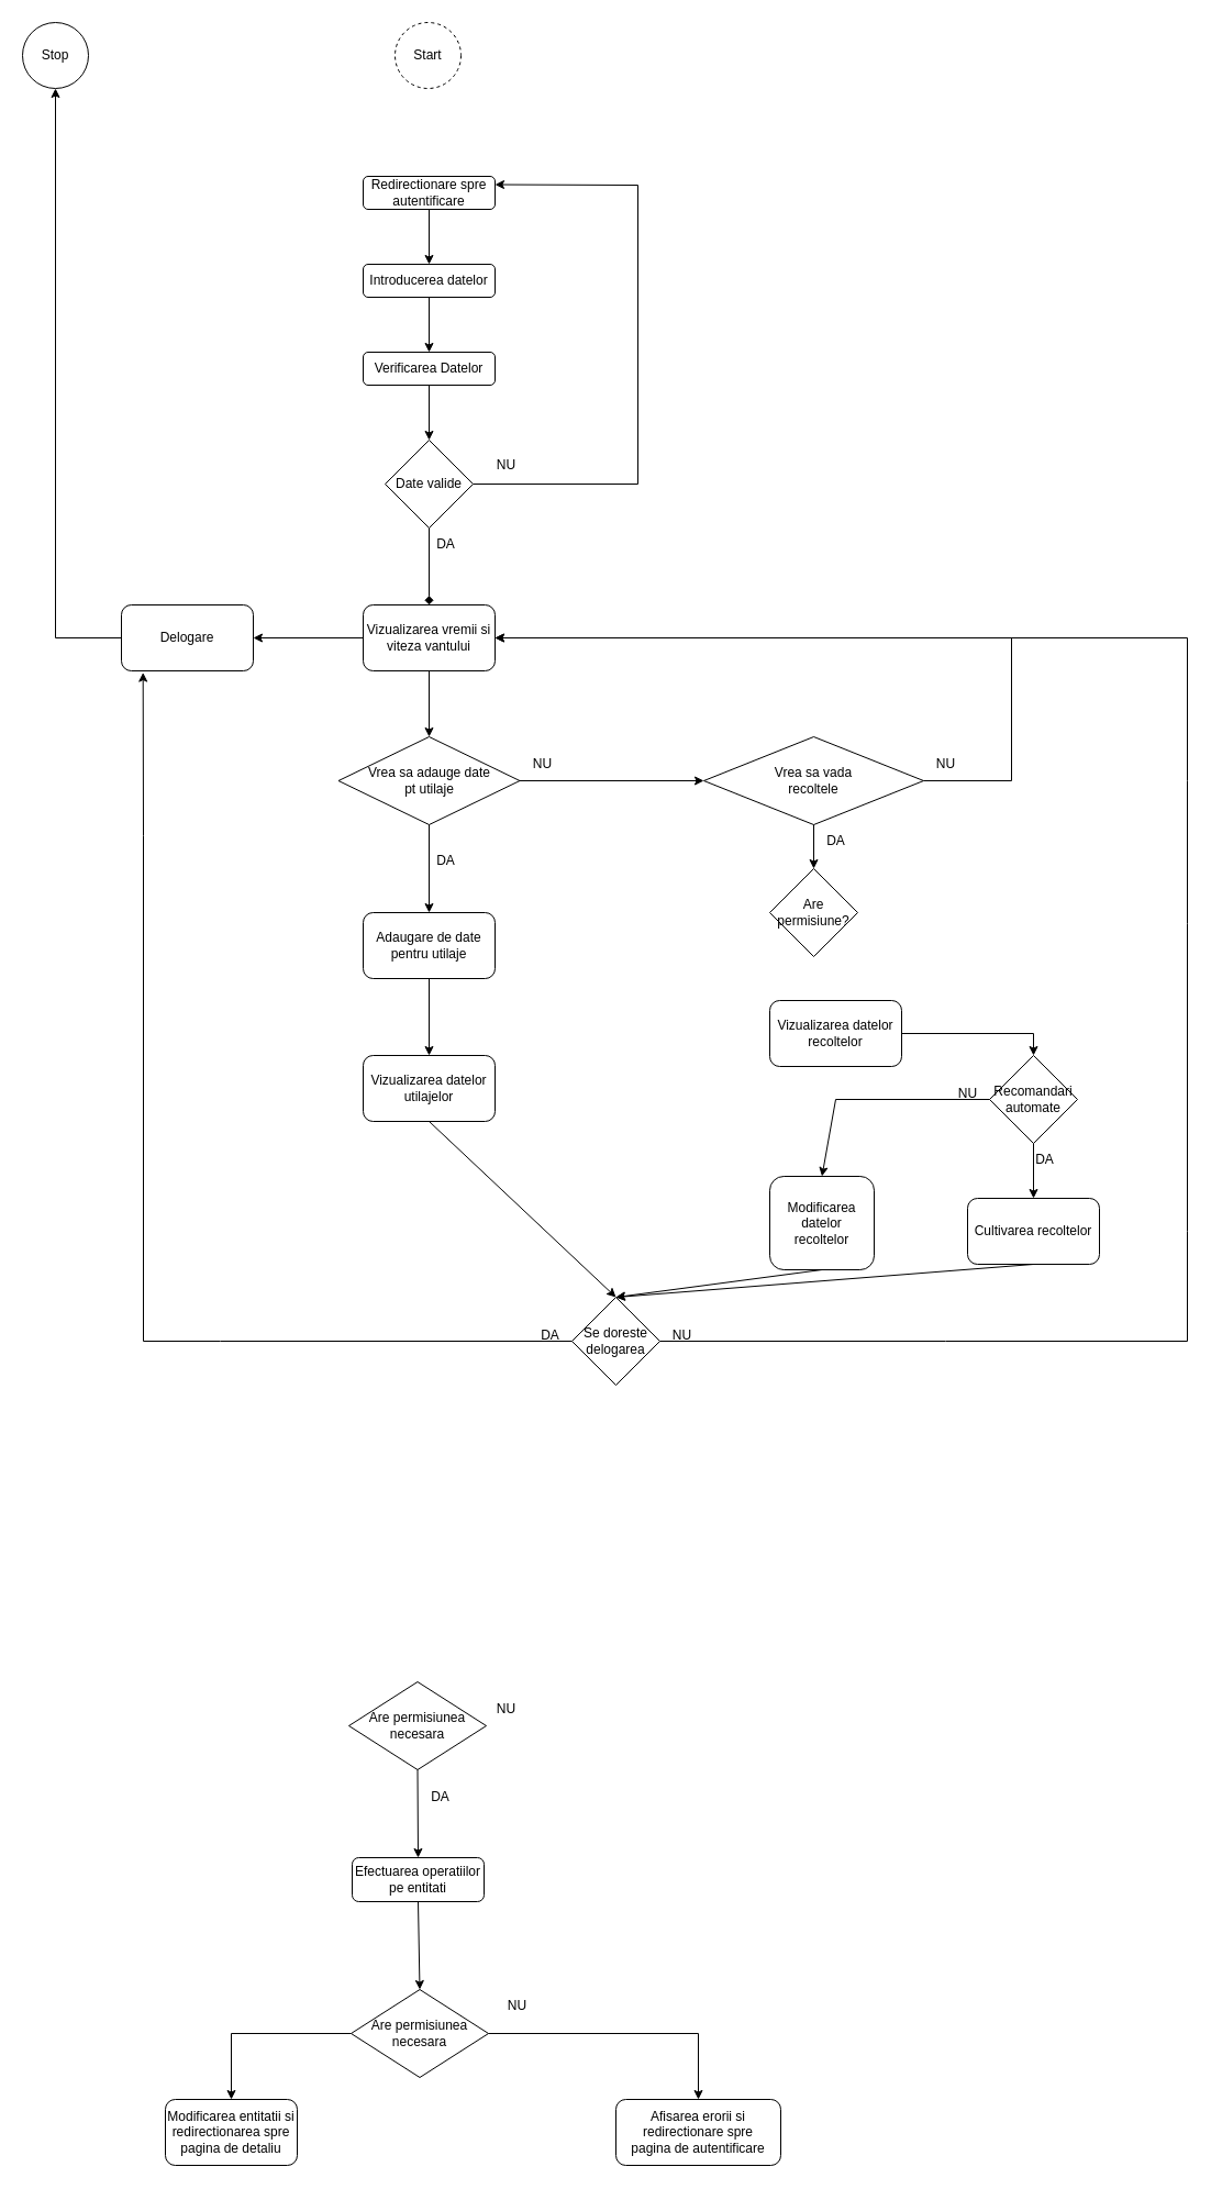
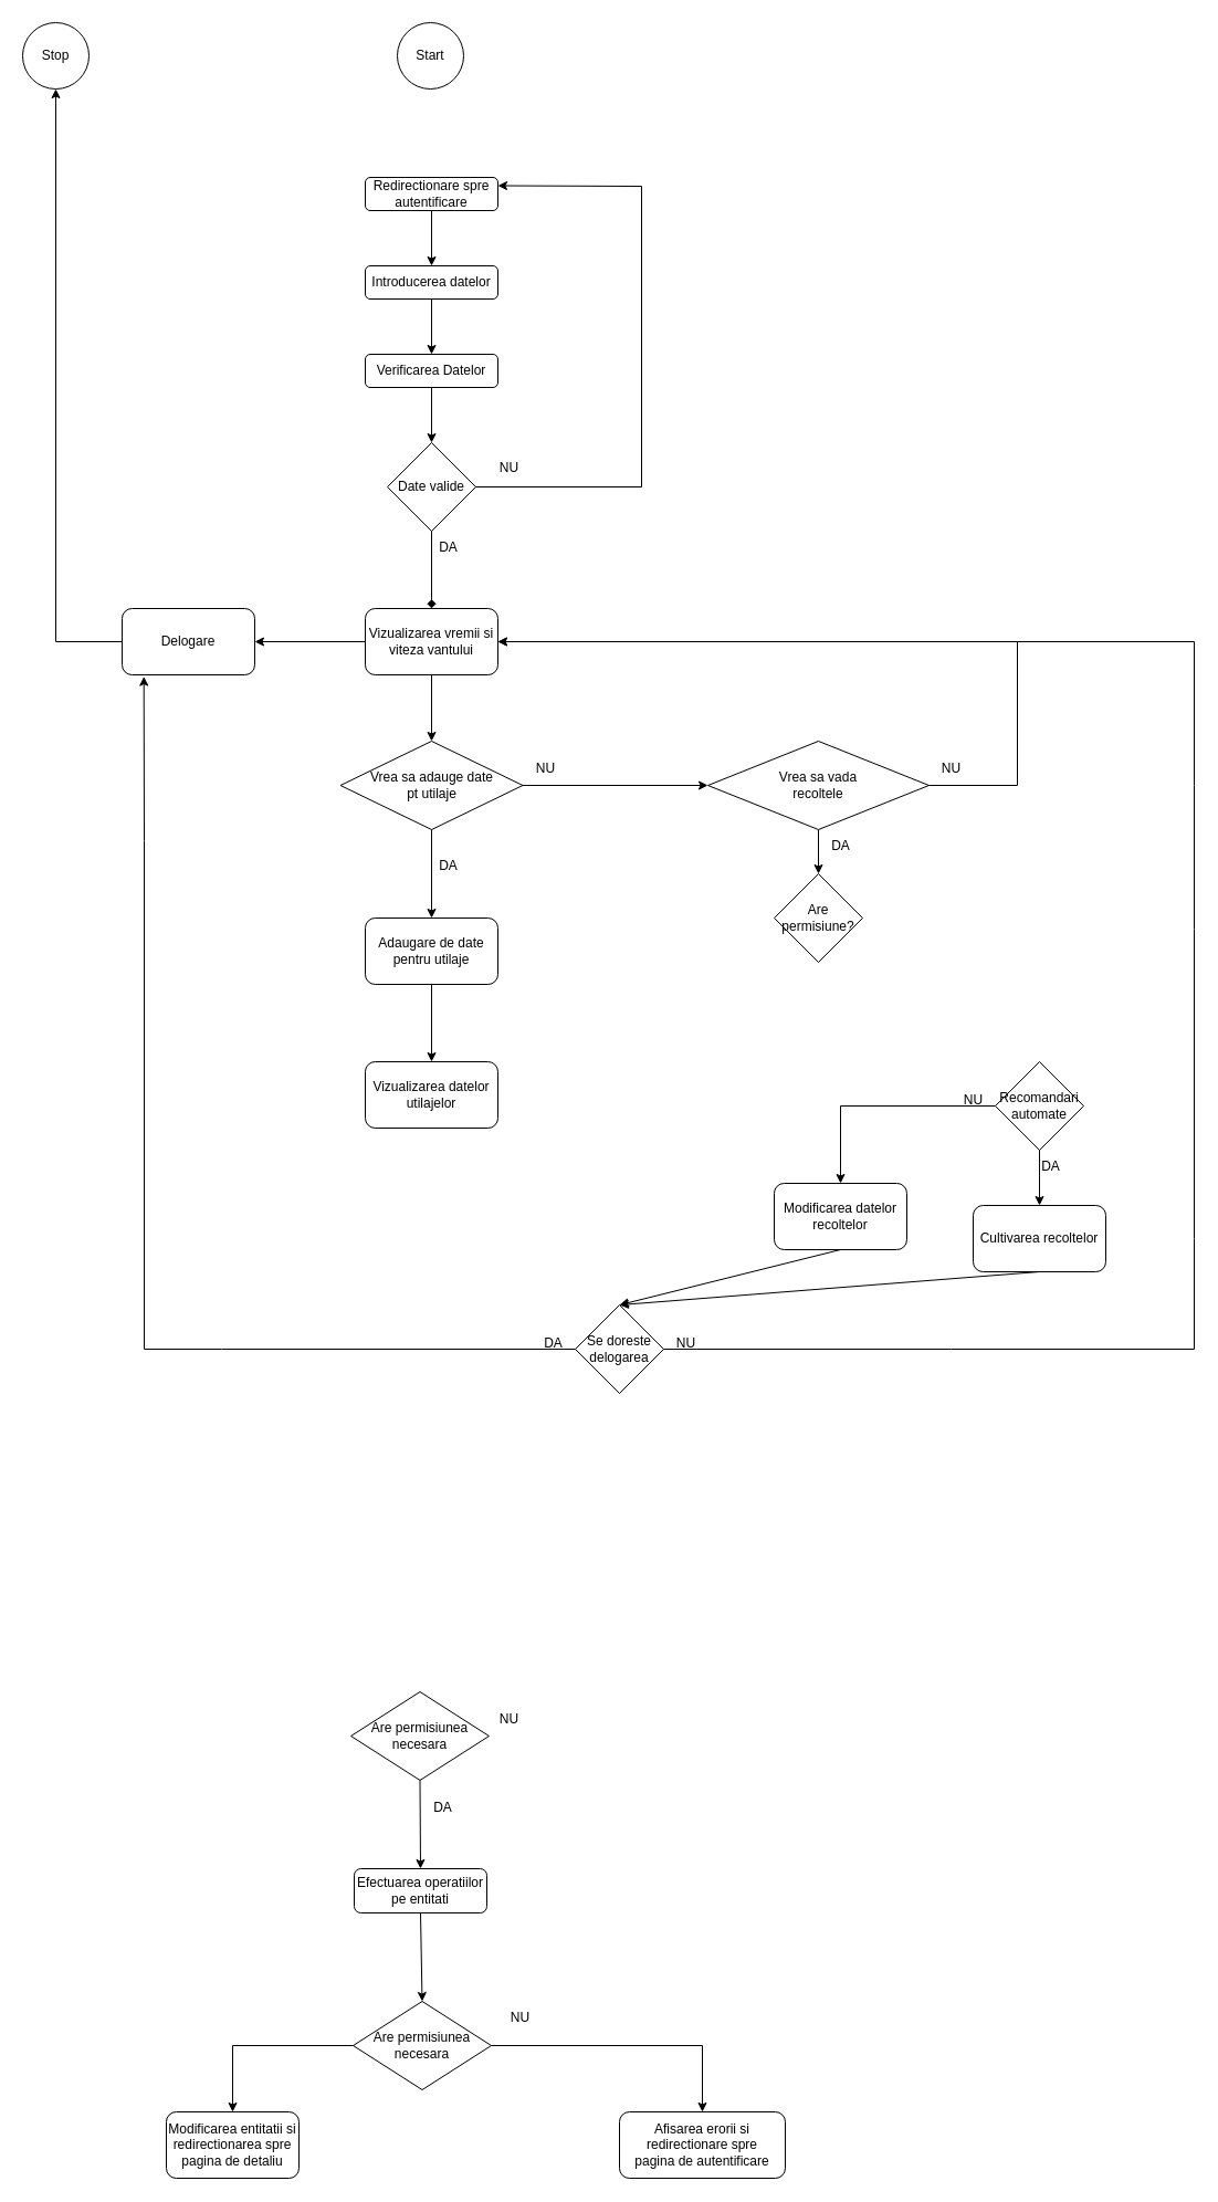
  <mxCell id="0" />
  <mxCell id="1" parent="0" />
  <mxCell id="2" value="Introducerea datelor" style="rounded=1;whiteSpace=wrap;html=1;" vertex="1" parent="1"><mxGeometry x="330" y="240" width="120" height="30" as="geometry" /></mxCell>
  <mxCell id="3" value="" style="endArrow=classic;html=1;rounded=0;exitX=0.5;exitY=1;exitDx=0;exitDy=0;entryX=0.5;entryY=0;entryDx=0;entryDy=0;" edge="1" parent="1" source="2" target="4"><mxGeometry width="50" height="50" relative="1" as="geometry"><mxPoint x="400" y="500" as="sourcePoint" /><mxPoint x="390" y="320" as="targetPoint" /></mxGeometry></mxCell>
  <mxCell id="4" value="Verificarea Datelor" style="rounded=1;whiteSpace=wrap;html=1;" vertex="1" parent="1"><mxGeometry x="330" y="320" width="120" height="30" as="geometry" /></mxCell>
  <mxCell id="5" value="Date valide" style="rhombus;whiteSpace=wrap;html=1;" vertex="1" parent="1"><mxGeometry x="350" y="400" width="80" height="80" as="geometry" /></mxCell>
  <mxCell id="6" value="Redirectionare spre&lt;div&gt;autentificare&lt;/div&gt;" style="rounded=1;whiteSpace=wrap;html=1;" vertex="1" parent="1"><mxGeometry x="330" y="160" width="120" height="30" as="geometry" /></mxCell>
  <mxCell id="7" value="" style="endArrow=classic;html=1;rounded=0;exitX=0.5;exitY=1;exitDx=0;exitDy=0;entryX=0.5;entryY=0;entryDx=0;entryDy=0;" edge="1" parent="1" source="6" target="2"><mxGeometry width="50" height="50" relative="1" as="geometry"><mxPoint x="400" y="380" as="sourcePoint" /><mxPoint x="450" y="330" as="targetPoint" /></mxGeometry></mxCell>
  <mxCell id="8" value="NU" style="text;html=1;align=center;verticalAlign=middle;resizable=0;points=[];autosize=1;strokeColor=none;fillColor=none;" vertex="1" parent="1"><mxGeometry x="440" y="408" width="40" height="30" as="geometry" /></mxCell>
  <mxCell id="9" value="" style="endArrow=diamond;html=1;rounded=0;exitX=0.5;exitY=1;exitDx=0;exitDy=0;entryX=0.5;entryY=0;entryDx=0;entryDy=0;" edge="1" parent="1" source="5" target="12"><mxGeometry width="50" height="50" relative="1" as="geometry"><mxPoint x="400" y="380" as="sourcePoint" /><mxPoint x="390" y="530" as="targetPoint" /></mxGeometry></mxCell>
  <mxCell id="10" value="DA" style="text;html=1;align=center;verticalAlign=middle;resizable=0;points=[];autosize=1;strokeColor=none;fillColor=none;" vertex="1" parent="1"><mxGeometry x="385" y="480" width="40" height="30" as="geometry" /></mxCell>
  <mxCell id="11" value="" style="endArrow=classic;html=1;rounded=0;exitX=0.5;exitY=1;exitDx=0;exitDy=0;entryX=0.5;entryY=0;entryDx=0;entryDy=0;" edge="1" parent="1" source="4" target="5"><mxGeometry width="50" height="50" relative="1" as="geometry"><mxPoint x="400" y="380" as="sourcePoint" /><mxPoint x="450" y="330" as="targetPoint" /></mxGeometry></mxCell>
  <mxCell id="12" value="Vizualizarea vremii si viteza vantului" style="rounded=1;whiteSpace=wrap;html=1;" vertex="1" parent="1"><mxGeometry x="330" y="550" width="120" height="60" as="geometry" /></mxCell>
  <mxCell id="13" value="Efectuarea operatiilor&lt;div&gt;pe entitati&lt;/div&gt;" style="rounded=1;whiteSpace=wrap;html=1;" vertex="1" parent="1"><mxGeometry x="320" y="1690" width="120" height="40" as="geometry" /></mxCell>
  <mxCell id="14" value="Are permisiunea necesara" style="rhombus;whiteSpace=wrap;html=1;" vertex="1" parent="1"><mxGeometry x="317" y="1530" width="125" height="80" as="geometry" /></mxCell>
  <mxCell id="15" value="" style="endArrow=classic;html=1;rounded=0;exitX=0.5;exitY=1;exitDx=0;exitDy=0;entryX=0.5;entryY=0;entryDx=0;entryDy=0;" edge="1" parent="1" source="14" target="13"><mxGeometry width="50" height="50" relative="1" as="geometry"><mxPoint x="390" y="1600" as="sourcePoint" /><mxPoint x="440" y="1550" as="targetPoint" /></mxGeometry></mxCell>
  <mxCell id="16" value="DA" style="text;html=1;align=center;verticalAlign=middle;resizable=0;points=[];autosize=1;strokeColor=none;fillColor=none;" vertex="1" parent="1"><mxGeometry x="380" y="1620" width="40" height="30" as="geometry" /></mxCell>
  <mxCell id="17" value="NU" style="text;html=1;align=center;verticalAlign=middle;resizable=0;points=[];autosize=1;strokeColor=none;fillColor=none;" vertex="1" parent="1"><mxGeometry x="440" y="1540" width="40" height="30" as="geometry" /></mxCell>
  <mxCell id="18" value="Are permisiunea necesara" style="rhombus;whiteSpace=wrap;html=1;" vertex="1" parent="1"><mxGeometry x="319" y="1810" width="125" height="80" as="geometry" /></mxCell>
  <mxCell id="19" value="" style="endArrow=classic;html=1;rounded=0;exitX=0.5;exitY=1;exitDx=0;exitDy=0;entryX=0.5;entryY=0;entryDx=0;entryDy=0;" edge="1" parent="1" source="13" target="18"><mxGeometry width="50" height="50" relative="1" as="geometry"><mxPoint x="380" y="1700" as="sourcePoint" /><mxPoint x="430" y="1650" as="targetPoint" /></mxGeometry></mxCell>
  <mxCell id="20" value="" style="endArrow=classic;html=1;rounded=0;exitX=1;exitY=0.5;exitDx=0;exitDy=0;entryX=0.5;entryY=0;entryDx=0;entryDy=0;" edge="1" parent="1" source="18" target="22"><mxGeometry width="50" height="50" relative="1" as="geometry"><mxPoint x="590" y="1850" as="sourcePoint" /><mxPoint x="640" y="1850" as="targetPoint" /><Array as="points"><mxPoint x="635" y="1850" /></Array></mxGeometry></mxCell>
  <mxCell id="21" value="NU" style="text;html=1;align=center;verticalAlign=middle;resizable=0;points=[];autosize=1;strokeColor=none;fillColor=none;" vertex="1" parent="1"><mxGeometry x="450" y="1810" width="40" height="30" as="geometry" /></mxCell>
  <mxCell id="22" value="Afisarea erorii si redirectionare spre&lt;div&gt;pagina de autentificare&lt;/div&gt;" style="rounded=1;whiteSpace=wrap;html=1;" vertex="1" parent="1"><mxGeometry x="560" y="1910" width="150" height="60" as="geometry" /></mxCell>
  <mxCell id="23" value="Modificarea entitatii si redirectionarea spre pagina de detaliu" style="rounded=1;whiteSpace=wrap;html=1;" vertex="1" parent="1"><mxGeometry x="150" y="1910" width="120" height="60" as="geometry" /></mxCell>
  <mxCell id="24" value="" style="endArrow=classic;html=1;rounded=0;exitX=0;exitY=0.5;exitDx=0;exitDy=0;entryX=0.5;entryY=0;entryDx=0;entryDy=0;" edge="1" parent="1" source="18" target="23"><mxGeometry width="50" height="50" relative="1" as="geometry"><mxPoint x="310" y="1850" as="sourcePoint" /><mxPoint x="180" y="1850" as="targetPoint" /><Array as="points"><mxPoint x="210" y="1850" /></Array></mxGeometry></mxCell>
  <mxCell id="25" value="Delogare" style="rounded=1;whiteSpace=wrap;html=1;" vertex="1" parent="1"><mxGeometry x="110" y="550" width="120" height="60" as="geometry" /></mxCell>
- <mxCell id="26" value="Start" style="ellipse;whiteSpace=wrap;html=1;aspect=fixed;dashed=1;" vertex="1" parent="1"><mxGeometry x="359" y="20" width="60" height="60" as="geometry" /></mxCell>
+ <mxCell id="26" value="Start" style="ellipse;whiteSpace=wrap;html=1;aspect=fixed;" vertex="1" parent="1"><mxGeometry x="359" y="20" width="60" height="60" as="geometry" /></mxCell>
  <mxCell id="27" value="" style="endArrow=classic;html=1;rounded=0;exitX=1;exitY=0.5;exitDx=0;exitDy=0;entryX=1;entryY=0.25;entryDx=0;entryDy=0;" edge="1" parent="1" source="5" target="6"><mxGeometry width="50" height="50" relative="1" as="geometry"><mxPoint x="370" y="210" as="sourcePoint" /><mxPoint x="420" y="160" as="targetPoint" /><Array as="points"><mxPoint x="580" y="440" /><mxPoint x="580" y="168" /></Array></mxGeometry></mxCell>
  <mxCell id="28" value="" style="endArrow=classic;html=1;rounded=0;exitX=0;exitY=0.5;exitDx=0;exitDy=0;entryX=1;entryY=0.5;entryDx=0;entryDy=0;" edge="1" parent="1" source="12" target="25"><mxGeometry width="50" height="50" relative="1" as="geometry"><mxPoint x="370" y="560" as="sourcePoint" /><mxPoint x="420" y="510" as="targetPoint" /></mxGeometry></mxCell>
- <mxCell id="29" value="Vizualizarea datelor&lt;div&gt;recoltelor&lt;/div&gt;" style="rounded=1;whiteSpace=wrap;html=1;" vertex="1" parent="1"><mxGeometry x="700" y="910" width="120" height="60" as="geometry" /></mxCell>
- <mxCell id="30" value="Modificarea datelor&lt;div&gt;recoltelor&lt;/div&gt;" style="rounded=1;whiteSpace=wrap;html=1;" vertex="1" parent="1"><mxGeometry x="700" y="1070" width="95" height="85" as="geometry" /></mxCell>
+ <mxCell id="30" value="Modificarea datelor&lt;div&gt;recoltelor&lt;/div&gt;" style="rounded=1;whiteSpace=wrap;html=1;" vertex="1" parent="1"><mxGeometry x="700" y="1070" width="120" height="60" as="geometry" /></mxCell>
  <mxCell id="31" value="Adaugare de date pentru utilaje" style="rounded=1;whiteSpace=wrap;html=1;" vertex="1" parent="1"><mxGeometry x="330" y="830" width="120" height="60" as="geometry" /></mxCell>
  <mxCell id="32" value="Cultivarea recoltelor" style="rounded=1;whiteSpace=wrap;html=1;" vertex="1" parent="1"><mxGeometry x="880" y="1090" width="120" height="60" as="geometry" /></mxCell>
  <mxCell id="33" value="Vizualizarea datelor&lt;div&gt;utilajelor&lt;/div&gt;" style="rounded=1;whiteSpace=wrap;html=1;" vertex="1" parent="1"><mxGeometry x="330" y="960" width="120" height="60" as="geometry" /></mxCell>
  <mxCell id="34" value="" style="endArrow=classic;html=1;rounded=0;exitX=0.5;exitY=1;exitDx=0;exitDy=0;entryX=0.5;entryY=0;entryDx=0;entryDy=0;" edge="1" parent="1" source="31" target="33"><mxGeometry width="50" height="50" relative="1" as="geometry"><mxPoint x="420" y="920" as="sourcePoint" /><mxPoint x="470" y="870" as="targetPoint" /></mxGeometry></mxCell>
  <mxCell id="35" value="Vrea sa adauge date&lt;div&gt;pt utilaje&lt;/div&gt;" style="rhombus;whiteSpace=wrap;html=1;" vertex="1" parent="1"><mxGeometry x="307.5" y="670" width="165" height="80" as="geometry" /></mxCell>
  <mxCell id="36" value="" style="endArrow=classic;html=1;rounded=0;exitX=0.5;exitY=1;exitDx=0;exitDy=0;entryX=0.5;entryY=0;entryDx=0;entryDy=0;" edge="1" parent="1" source="12" target="35"><mxGeometry width="50" height="50" relative="1" as="geometry"><mxPoint x="480" y="830" as="sourcePoint" /><mxPoint x="530" y="780" as="targetPoint" /></mxGeometry></mxCell>
  <mxCell id="37" value="" style="endArrow=classic;html=1;rounded=0;exitX=0.5;exitY=1;exitDx=0;exitDy=0;entryX=0.5;entryY=0;entryDx=0;entryDy=0;" edge="1" parent="1" source="35" target="31"><mxGeometry width="50" height="50" relative="1" as="geometry"><mxPoint x="480" y="830" as="sourcePoint" /><mxPoint x="530" y="780" as="targetPoint" /></mxGeometry></mxCell>
  <mxCell id="38" value="DA" style="text;html=1;align=center;verticalAlign=middle;resizable=0;points=[];autosize=1;strokeColor=none;fillColor=none;" vertex="1" parent="1"><mxGeometry x="385" y="768" width="40" height="30" as="geometry" /></mxCell>
  <mxCell id="39" value="Vrea sa vada&lt;div&gt;recoltele&lt;/div&gt;" style="rhombus;whiteSpace=wrap;html=1;" vertex="1" parent="1"><mxGeometry x="640" y="670" width="200" height="80" as="geometry" /></mxCell>
  <mxCell id="40" value="" style="endArrow=classic;html=1;rounded=0;exitX=1;exitY=0.5;exitDx=0;exitDy=0;entryX=0;entryY=0.5;entryDx=0;entryDy=0;" edge="1" parent="1" source="35" target="39"><mxGeometry width="50" height="50" relative="1" as="geometry"><mxPoint x="480" y="830" as="sourcePoint" /><mxPoint x="530" y="780" as="targetPoint" /></mxGeometry></mxCell>
  <mxCell id="41" value="NU" style="text;html=1;align=center;verticalAlign=middle;resizable=0;points=[];autosize=1;strokeColor=none;fillColor=none;" vertex="1" parent="1"><mxGeometry x="472.5" y="680" width="40" height="30" as="geometry" /></mxCell>
  <mxCell id="42" value="DA" style="text;html=1;align=center;verticalAlign=middle;resizable=0;points=[];autosize=1;strokeColor=none;fillColor=none;" vertex="1" parent="1"><mxGeometry x="740" y="750" width="40" height="30" as="geometry" /></mxCell>
  <mxCell id="43" value="" style="endArrow=classic;html=1;rounded=0;exitX=1;exitY=0.5;exitDx=0;exitDy=0;entryX=1;entryY=0.5;entryDx=0;entryDy=0;" edge="1" parent="1" source="39" target="12"><mxGeometry width="50" height="50" relative="1" as="geometry"><mxPoint x="720" y="520" as="sourcePoint" /><mxPoint x="770" y="470" as="targetPoint" /><Array as="points"><mxPoint x="920" y="710" /><mxPoint x="920" y="580" /></Array></mxGeometry></mxCell>
  <mxCell id="44" value="NU" style="text;html=1;align=center;verticalAlign=middle;resizable=0;points=[];autosize=1;strokeColor=none;fillColor=none;" vertex="1" parent="1"><mxGeometry x="840" y="680" width="40" height="30" as="geometry" /></mxCell>
  <mxCell id="45" value="Se doreste&lt;br&gt;delogarea" style="rhombus;whiteSpace=wrap;html=1;" vertex="1" parent="1"><mxGeometry x="520" y="1180" width="80" height="80" as="geometry" /></mxCell>
  <mxCell id="46" value="" style="endArrow=classic;html=1;rounded=0;exitX=0;exitY=0.5;exitDx=0;exitDy=0;entryX=0.164;entryY=1.026;entryDx=0;entryDy=0;entryPerimeter=0;" edge="1" parent="1" source="45" target="25"><mxGeometry width="50" height="50" relative="1" as="geometry"><mxPoint x="720" y="940" as="sourcePoint" /><mxPoint x="770" y="890" as="targetPoint" /><Array as="points"><mxPoint x="200" y="1220" /><mxPoint x="130" y="1220" /><mxPoint x="130" y="760" /></Array></mxGeometry></mxCell>
  <mxCell id="47" value="DA" style="text;html=1;align=center;verticalAlign=middle;resizable=0;points=[];autosize=1;strokeColor=none;fillColor=none;" vertex="1" parent="1"><mxGeometry x="480" y="1200" width="40" height="30" as="geometry" /></mxCell>
  <mxCell id="48" value="" style="endArrow=classic;html=1;rounded=0;exitX=1;exitY=0.5;exitDx=0;exitDy=0;entryX=1;entryY=0.5;entryDx=0;entryDy=0;" edge="1" parent="1" source="45" target="12"><mxGeometry width="50" height="50" relative="1" as="geometry"><mxPoint x="720" y="890" as="sourcePoint" /><mxPoint x="770" y="840" as="targetPoint" /><Array as="points"><mxPoint x="860" y="1220" /><mxPoint x="1080" y="1220" /><mxPoint x="1080" y="1120" /><mxPoint x="1080" y="840" /><mxPoint x="1080" y="710" /><mxPoint x="1080" y="580" /></Array></mxGeometry></mxCell>
  <mxCell id="49" value="NU" style="text;html=1;align=center;verticalAlign=middle;resizable=0;points=[];autosize=1;strokeColor=none;fillColor=none;" vertex="1" parent="1"><mxGeometry x="600" y="1200" width="40" height="30" as="geometry" /></mxCell>
  <mxCell id="50" value="" style="endArrow=classic;html=1;rounded=0;exitX=0.5;exitY=1;exitDx=0;exitDy=0;entryX=0.5;entryY=0;entryDx=0;entryDy=0;" edge="1" parent="1" source="30" target="45"><mxGeometry width="50" height="50" relative="1" as="geometry"><mxPoint x="720" y="890" as="sourcePoint" /><mxPoint x="740" y="1090" as="targetPoint" /></mxGeometry></mxCell>
- <mxCell id="51" value="" style="endArrow=classic;html=1;rounded=0;exitX=0.5;exitY=1;exitDx=0;exitDy=0;entryX=0.5;entryY=0;entryDx=0;entryDy=0;" edge="1" parent="1" source="33" target="45"><mxGeometry width="50" height="50" relative="1" as="geometry"><mxPoint x="710" y="920" as="sourcePoint" /><mxPoint x="760" y="870" as="targetPoint" /></mxGeometry></mxCell>
  <mxCell id="52" value="" style="endArrow=classic;html=1;rounded=0;exitX=0.5;exitY=1;exitDx=0;exitDy=0;entryX=0.5;entryY=0;entryDx=0;entryDy=0;" edge="1" parent="1" source="32" target="45"><mxGeometry width="50" height="50" relative="1" as="geometry"><mxPoint x="710" y="920" as="sourcePoint" /><mxPoint x="760" y="870" as="targetPoint" /></mxGeometry></mxCell>
  <mxCell id="53" value="Recomandari&lt;div&gt;automate&lt;/div&gt;" style="rhombus;whiteSpace=wrap;html=1;" vertex="1" parent="1"><mxGeometry x="900" y="960" width="80" height="80" as="geometry" /></mxCell>
- <mxCell id="54" value="" style="endArrow=classic;html=1;rounded=0;exitX=1;exitY=0.5;exitDx=0;exitDy=0;entryX=0.5;entryY=0;entryDx=0;entryDy=0;" edge="1" parent="1" source="29" target="53"><mxGeometry width="50" height="50" relative="1" as="geometry"><mxPoint x="730" y="970" as="sourcePoint" /><mxPoint x="780" y="920" as="targetPoint" /><Array as="points"><mxPoint x="940" y="940" /></Array></mxGeometry></mxCell>
  <mxCell id="55" value="Stop" style="ellipse;whiteSpace=wrap;html=1;aspect=fixed;" vertex="1" parent="1"><mxGeometry x="20" y="20" width="60" height="60" as="geometry" /></mxCell>
  <mxCell id="56" value="" style="endArrow=classic;html=1;rounded=0;exitX=0;exitY=0.5;exitDx=0;exitDy=0;entryX=0.5;entryY=1;entryDx=0;entryDy=0;" edge="1" parent="1" source="25" target="55"><mxGeometry width="50" height="50" relative="1" as="geometry"><mxPoint x="710" y="270" as="sourcePoint" /><mxPoint x="760" y="220" as="targetPoint" /><Array as="points"><mxPoint x="50" y="580" /></Array></mxGeometry></mxCell>
  <mxCell id="57" value="" style="endArrow=classic;html=1;rounded=0;exitX=0.5;exitY=1;exitDx=0;exitDy=0;entryX=0.5;entryY=0;entryDx=0;entryDy=0;" edge="1" parent="1" source="53" target="32"><mxGeometry width="50" height="50" relative="1" as="geometry"><mxPoint x="730" y="1040" as="sourcePoint" /><mxPoint x="780" y="990" as="targetPoint" /></mxGeometry></mxCell>
  <mxCell id="58" value="DA" style="text;html=1;align=center;verticalAlign=middle;resizable=0;points=[];autosize=1;strokeColor=none;fillColor=none;" vertex="1" parent="1"><mxGeometry x="930" y="1040" width="40" height="30" as="geometry" /></mxCell>
  <mxCell id="59" value="" style="endArrow=classic;html=1;rounded=0;exitX=0;exitY=0.5;exitDx=0;exitDy=0;entryX=0.5;entryY=0;entryDx=0;entryDy=0;" edge="1" parent="1" source="53" target="30"><mxGeometry width="50" height="50" relative="1" as="geometry"><mxPoint x="730" y="1040" as="sourcePoint" /><mxPoint x="780" y="990" as="targetPoint" /><Array as="points"><mxPoint x="760" y="1000" /></Array></mxGeometry></mxCell>
  <mxCell id="60" value="NU" style="text;html=1;align=center;verticalAlign=middle;resizable=0;points=[];autosize=1;strokeColor=none;fillColor=none;" vertex="1" parent="1"><mxGeometry x="860" y="980" width="40" height="30" as="geometry" /></mxCell>
  <mxCell id="61" value="Are permisiune?" style="rhombus;whiteSpace=wrap;html=1;" vertex="1" parent="1"><mxGeometry x="700" y="790" width="80" height="80" as="geometry" /></mxCell>
  <mxCell id="62" value="" style="endArrow=classic;html=1;rounded=0;exitX=0.5;exitY=1;exitDx=0;exitDy=0;entryX=0.5;entryY=0;entryDx=0;entryDy=0;" edge="1" parent="1" source="39" target="61"><mxGeometry width="50" height="50" relative="1" as="geometry"><mxPoint x="650" y="920" as="sourcePoint" /><mxPoint x="700" y="870" as="targetPoint" /></mxGeometry></mxCell>
